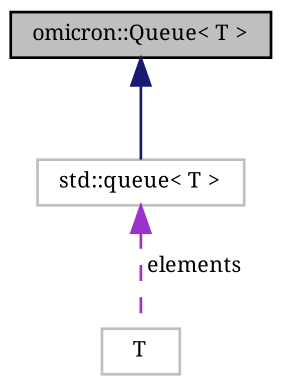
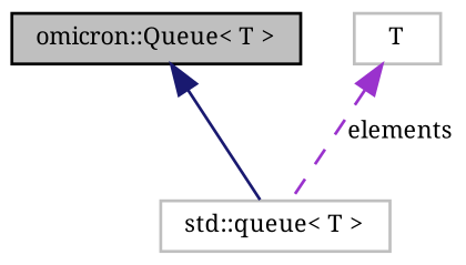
  digraph {
    fontname="Noto Serif"
    node [color=grey75 fontname="Noto Serif" fontsize=8 shape=record]
    edge [dir=back fontname="Noto Serif" fontsize=8 labelfontname="FreeSans.ttf" labelfontsize=8]
    n1 [color=black fillcolor=grey75 fontcolor=black height=0.2 label="omicron::Queue\< T \>" style=filled width=0.4]
    n2 [height=0.2 label="std::queue\< T \>" width=0.4]
    n3 [height=0.2 label=T width=0.4]
    n1 -> n2 [color=midnightblue style=solid]
-   n2 -> n3 [color=darkorchid3 label=" elements" style=dashed]
+   n3 -> n2 [color=darkorchid3 label=" elements" style=dashed]
  }
